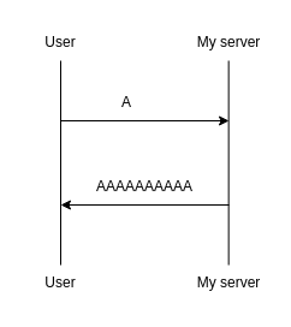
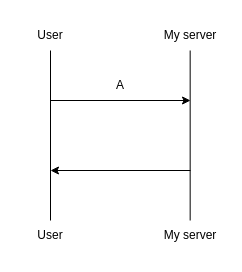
  <mxCell id="0" />
  <mxCell id="1" parent="0" />
  <mxCell id="2" value="User" style="text;html=1;strokeColor=none;fillColor=none;align=center;verticalAlign=middle;whiteSpace=wrap;rounded=0;" vertex="1" parent="1"><mxGeometry x="20" y="20" width="60" height="30" as="geometry" /></mxCell>
  <mxCell id="3" value="My server" style="text;html=1;strokeColor=none;fillColor=none;align=center;verticalAlign=middle;whiteSpace=wrap;rounded=0;" vertex="1" parent="1"><mxGeometry x="160" y="20" width="60" height="30" as="geometry" /></mxCell>
  <mxCell id="4" value="" style="endArrow=none;html=1;rounded=0;" edge="1" parent="1"><mxGeometry width="50" height="50" relative="1" as="geometry"><mxPoint x="50" y="220" as="sourcePoint" /><mxPoint x="50" y="50" as="targetPoint" /></mxGeometry></mxCell>
  <mxCell id="5" value="" style="endArrow=none;html=1;rounded=0;" edge="1" parent="1"><mxGeometry width="50" height="50" relative="1" as="geometry"><mxPoint x="189.66" y="220" as="sourcePoint" /><mxPoint x="189.66" y="50" as="targetPoint" /></mxGeometry></mxCell>
  <mxCell id="6" value="" style="endArrow=classic;html=1;rounded=0;" edge="1" parent="1"><mxGeometry width="50" height="50" relative="1" as="geometry"><mxPoint x="50" y="100" as="sourcePoint" /><mxPoint x="190" y="100" as="targetPoint" /></mxGeometry></mxCell>
- <mxCell id="7" value="A" style="text;html=1;strokeColor=none;fillColor=none;align=center;verticalAlign=middle;whiteSpace=wrap;rounded=0;" vertex="1" parent="1"><mxGeometry x="75" y="70" width="60" height="30" as="geometry" /></mxCell>
+ <mxCell id="7" value="A" style="text;html=1;strokeColor=none;fillColor=none;align=center;verticalAlign=middle;whiteSpace=wrap;rounded=0;" vertex="1" parent="1"><mxGeometry x="90" y="70" width="60" height="30" as="geometry" /></mxCell>
  <mxCell id="8" value="" style="endArrow=classic;html=1;rounded=0;" edge="1" parent="1"><mxGeometry width="50" height="50" relative="1" as="geometry"><mxPoint x="190" y="170" as="sourcePoint" /><mxPoint x="50" y="170" as="targetPoint" /></mxGeometry></mxCell>
- <mxCell id="9" value="AAAAAAAAAA" style="text;html=1;strokeColor=none;fillColor=none;align=center;verticalAlign=middle;whiteSpace=wrap;rounded=0;" vertex="1" parent="1"><mxGeometry x="90" y="140" width="60" height="30" as="geometry" /></mxCell>
  <mxCell id="10" value="User" style="text;html=1;strokeColor=none;fillColor=none;align=center;verticalAlign=middle;whiteSpace=wrap;rounded=0;" vertex="1" parent="1"><mxGeometry x="20" y="220" width="60" height="30" as="geometry" /></mxCell>
  <mxCell id="11" value="My server" style="text;html=1;strokeColor=none;fillColor=none;align=center;verticalAlign=middle;whiteSpace=wrap;rounded=0;" vertex="1" parent="1"><mxGeometry x="160" y="220" width="60" height="30" as="geometry" /></mxCell>
